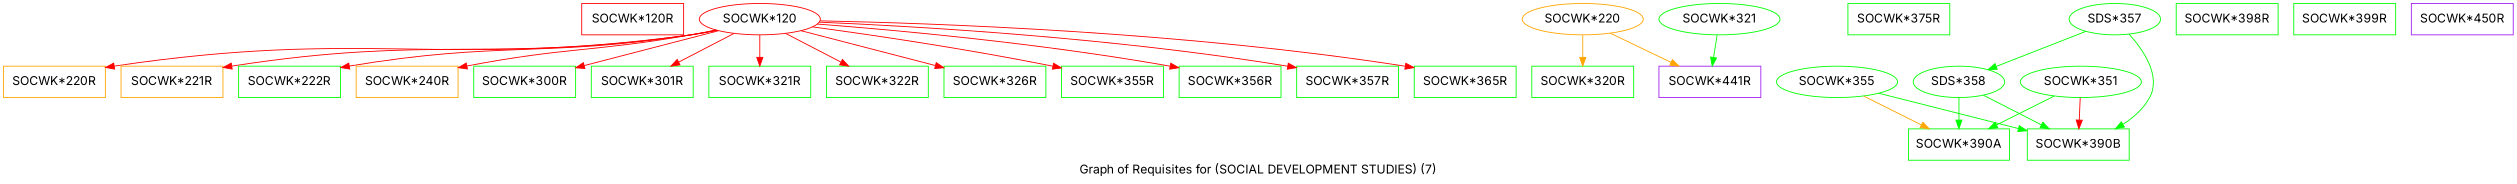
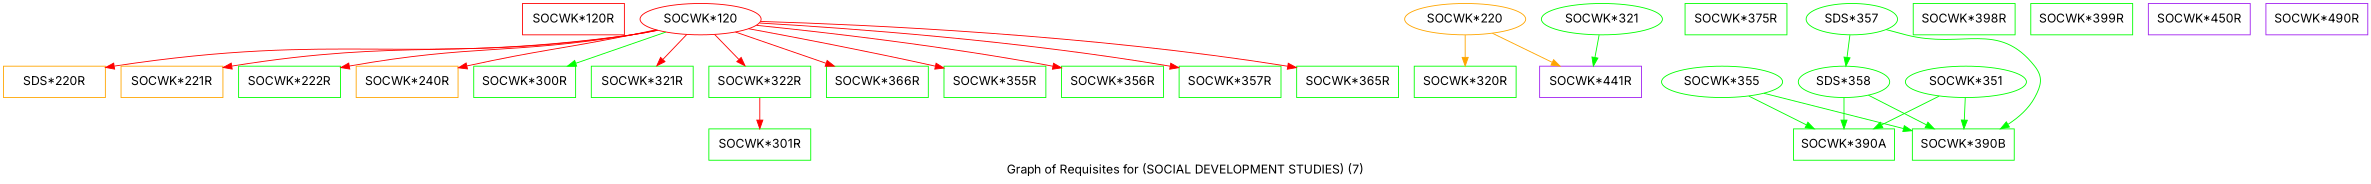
  strict digraph {
    fontname=Inter
    label="Graph of Requisites for (SOCIAL DEVELOPMENT STUDIES) (7)"
    node [color=green fontname=Inter shape=box]
    edge [color=red fontname=Inter]
    "SOCWK*120R" [color=red height=0.5 width=1.625]
-   "SOCWK*220R" [color=orange height=0.5 width=1.625]
+   "SOCWK*220R" [color=orange height=0.5 width=1.625 label="SDS*220R"]
    "SOCWK*120" [color=red height=0.5 width=1.9318 shape=""]
    "SOCWK*221R" [color=orange height=0.5 width=1.625]
    "SOCWK*222R" [height=0.5 width=1.625]
    "SOCWK*240R" [color=orange height=0.5 width=1.625]
    "SOCWK*300R" [height=0.5 width=1.625]
    "SOCWK*301R" [height=0.5 width=1.625]
    "SOCWK*321R" [height=0.5 width=1.625]
    "SOCWK*322R" [height=0.5 width=1.625]
-   "SOCWK*326R" [height=0.5 width=1.625]
+   "SOCWK*326R" [height=0.5 width=1.625 label="SOCWK*366R"]
    "SOCWK*355R" [height=0.5 width=1.625]
    "SOCWK*356R" [height=0.5 width=1.625]
    "SOCWK*357R" [height=0.5 width=1.625]
    "SOCWK*365R" [height=0.5 width=1.625]
    "SOCWK*320R" [height=0.5 width=1.625]
    "SOCWK*220" [color=orange height=0.5 width=1.9318 shape=""]
    n18 [color=purple height=0.5 label="SOCWK*441R" width=1.625]
    "SOCWK*375R" [height=0.5 width=1.625]
    "SOCWK*390A" [height=0.5 width=1.6111]
    "SOCWK*355" [height=0.5 width=1.9318 shape=""]
    "SOCWK*390B" [height=0.5 width=1.625]
    "SDS*358" [height=0.5 width=1.4624 shape=""]
    n24 [height=0.5 label="SOCWK*351" width=1.9318 shape=""]
    "SDS*357" [height=0.5 width=1.4624 shape=""]
    "SOCWK*398R" [height=0.5 width=1.625]
    "SOCWK*399R" [height=0.5 width=1.625]
    "SOCWK*321" [height=0.5 width=1.9318 shape=""]
    "SOCWK*450R" [color=purple height=0.5 width=1.625]
+   "SOCWK*490R" [color=purple height=0.5 width=1.625]
    "SOCWK*120" -> "SOCWK*220R"
    "SOCWK*120" -> "SOCWK*221R"
    "SOCWK*120" -> "SOCWK*222R"
    "SOCWK*120" -> "SOCWK*240R"
-   "SOCWK*120" -> "SOCWK*300R"
-   "SOCWK*120" -> "SOCWK*301R"
+   "SOCWK*120" -> "SOCWK*300R" [color=green]
+   "SOCWK*322R" -> "SOCWK*301R"
    "SOCWK*120" -> "SOCWK*321R"
    "SOCWK*120" -> "SOCWK*322R"
    "SOCWK*120" -> "SOCWK*326R"
    "SOCWK*120" -> "SOCWK*355R"
    "SOCWK*120" -> "SOCWK*356R"
    "SOCWK*120" -> "SOCWK*357R"
    "SOCWK*120" -> "SOCWK*365R"
    "SOCWK*220" -> "SOCWK*320R" [color=orange]
    "SOCWK*220" -> n18 [color=orange]
-   "SOCWK*355" -> "SOCWK*390A" [color=orange]
+   "SOCWK*355" -> "SOCWK*390A" [color=green]
    "SOCWK*355" -> "SOCWK*390B" [color=green]
    "SDS*358" -> "SOCWK*390A" [color=green]
    "SDS*358" -> "SOCWK*390B" [color=green]
    n24 -> "SOCWK*390A" [color=green]
-   n24 -> "SOCWK*390B"
+   n24 -> "SOCWK*390B" [color=green]
    "SDS*357" -> "SOCWK*390B" [color=green]
    "SDS*357" -> "SDS*358" [color=green]
    "SOCWK*321" -> n18 [color=green]
  }
